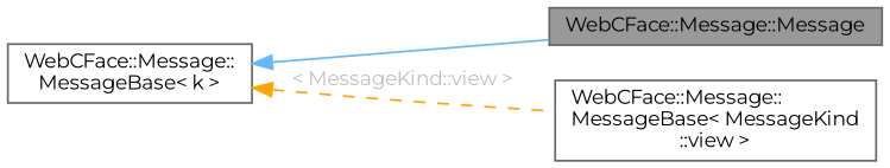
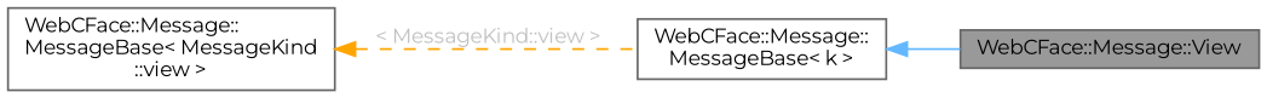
  digraph {
    fontname=Montserrat
    rankdir=LR
    node [color=gray40 fillcolor=white fontname=Montserrat fontsize=10 shape=box style=filled]
    edge [dir=back fontname=Montserrat fontsize=10 labelfontname=Helvetica labelfontsize=10]
-   n1 [fillcolor=grey60 fontcolor=black height=0.2 label="WebCFace::Message::Message" width=0.4]
+   n1 [fillcolor=grey60 fontcolor=black height=0.2 label="WebCFace::Message::View" width=0.4]
    n2 [height=0.2 label="WebCFace::Message::\lMessageBase\< MessageKind\l::view \>" width=0.4]
    n3 [height=0.2 label="WebCFace::Message::\lMessageBase\< k \>" width=0.4]
    n3 -> n1 [color=steelblue1 style=solid]
-   n3 -> n2 [color=orange fontcolor=grey label=" \< MessageKind::view \>" style=dashed]
+   n2 -> n3 [color=orange fontcolor=grey label=" \< MessageKind::view \>" style=dashed]
  }
